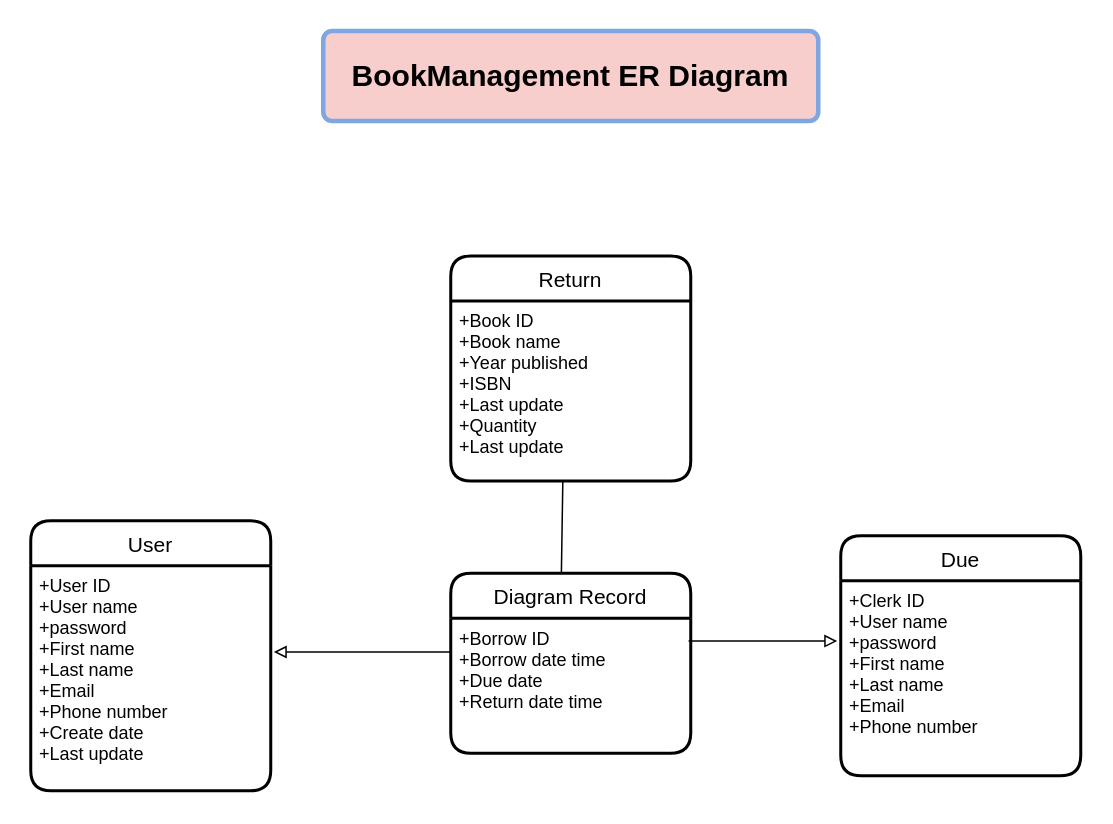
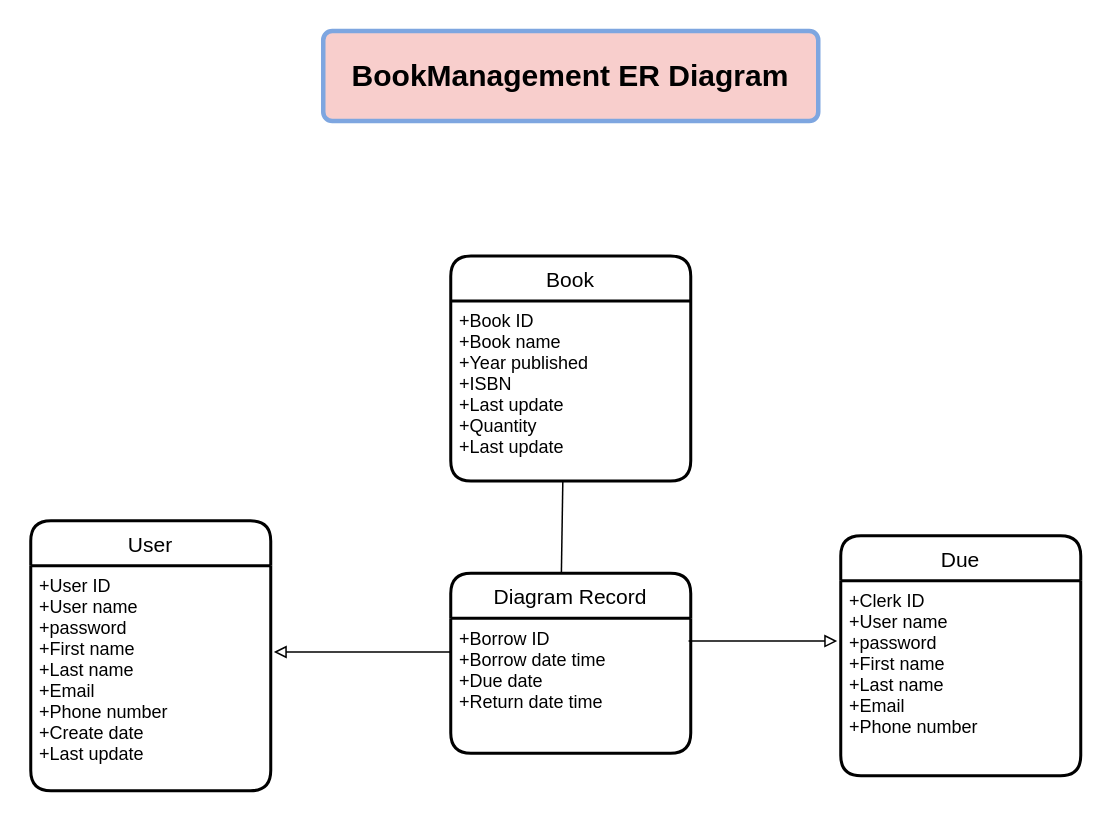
  <mxCell id="0" />
  <mxCell id="1" parent="0" />
- <mxCell id="2" value="Return" style="swimlane;childLayout=stackLayout;horizontal=1;startSize=30;horizontalStack=0;rounded=1;fontSize=14;fontStyle=0;strokeWidth=2;resizeParent=0;resizeLast=1;shadow=0;dashed=0;align=center;" parent="1" vertex="1"><mxGeometry x="300" y="170" width="160" height="150" as="geometry" /></mxCell>
+ <mxCell id="2" value="Book" style="swimlane;childLayout=stackLayout;horizontal=1;startSize=30;horizontalStack=0;rounded=1;fontSize=14;fontStyle=0;strokeWidth=2;resizeParent=0;resizeLast=1;shadow=0;dashed=0;align=center;" parent="1" vertex="1"><mxGeometry x="300" y="170" width="160" height="150" as="geometry" /></mxCell>
  <mxCell id="3" value="+Book ID&#10;+Book name&#10;+Year published&#10;+ISBN&#10;+Last update&#10;+Quantity&#10;+Last update" style="align=left;strokeColor=none;fillColor=none;spacingLeft=4;fontSize=12;verticalAlign=top;resizable=0;rotatable=0;part=1;" parent="2" vertex="1"><mxGeometry y="30" width="160" height="120" as="geometry" /></mxCell>
  <mxCell id="4" value="User" style="swimlane;childLayout=stackLayout;horizontal=1;startSize=30;horizontalStack=0;rounded=1;fontSize=14;fontStyle=0;strokeWidth=2;resizeParent=0;resizeLast=1;shadow=0;dashed=0;align=center;" parent="1" vertex="1"><mxGeometry x="20" y="346.53" width="160" height="180" as="geometry" /></mxCell>
  <mxCell id="5" value="+User ID&#10;+User name&#10;+password&#10;+First name&#10;+Last name&#10;+Email&#10;+Phone number&#10;+Create date&#10;+Last update" style="align=left;strokeColor=none;fillColor=none;spacingLeft=4;fontSize=12;verticalAlign=top;resizable=0;rotatable=0;part=1;" parent="4" vertex="1"><mxGeometry y="30" width="160" height="150" as="geometry" /></mxCell>
  <mxCell id="6" value="Due" style="swimlane;childLayout=stackLayout;horizontal=1;startSize=30;horizontalStack=0;rounded=1;fontSize=14;fontStyle=0;strokeWidth=2;resizeParent=0;resizeLast=1;shadow=0;dashed=0;align=center;" parent="1" vertex="1"><mxGeometry x="560" y="356.53" width="160" height="160" as="geometry" /></mxCell>
  <mxCell id="7" value="+Clerk ID&#10;+User name&#10;+password&#10;+First name&#10;+Last name&#10;+Email&#10;+Phone number" style="align=left;strokeColor=none;fillColor=none;spacingLeft=4;fontSize=12;verticalAlign=top;resizable=0;rotatable=0;part=1;" parent="6" vertex="1"><mxGeometry y="30" width="160" height="130" as="geometry" /></mxCell>
  <mxCell id="8" value="Diagram Record" style="swimlane;childLayout=stackLayout;horizontal=1;startSize=30;horizontalStack=0;rounded=1;fontSize=14;fontStyle=0;strokeWidth=2;resizeParent=0;resizeLast=1;shadow=0;dashed=0;align=center;" parent="1" vertex="1"><mxGeometry x="300" y="381.53" width="160" height="120" as="geometry" /></mxCell>
  <mxCell id="9" value="+Borrow ID&#10;+Borrow date time&#10;+Due date&#10;+Return date time" style="align=left;strokeColor=none;fillColor=none;spacingLeft=4;fontSize=12;verticalAlign=top;resizable=0;rotatable=0;part=1;" parent="8" vertex="1"><mxGeometry y="30" width="160" height="90" as="geometry" /></mxCell>
  <mxCell id="10" value="" style="endArrow=none;html=1;rounded=0;exitX=0.467;exitY=0.983;exitDx=0;exitDy=0;entryX=0.461;entryY=-0.005;entryDx=0;entryDy=0;entryPerimeter=0;exitPerimeter=0;startArrow=none;startFill=0;" parent="1" target="8" edge="1"><mxGeometry relative="1" as="geometry"><mxPoint x="374.72" y="320" as="sourcePoint" /><mxPoint x="480" y="291.53" as="targetPoint" /></mxGeometry></mxCell>
  <mxCell id="11" value="" style="endArrow=none;html=1;rounded=0;entryX=0;entryY=0.25;entryDx=0;entryDy=0;startArrow=block;startFill=0;exitX=1.013;exitY=0.383;exitDx=0;exitDy=0;exitPerimeter=0;" parent="1" target="9" edge="1" source="5"><mxGeometry relative="1" as="geometry"><mxPoint x="225" y="440" as="sourcePoint" /><mxPoint x="290" y="436.53" as="targetPoint" /></mxGeometry></mxCell>
  <mxCell id="12" value="" style="endArrow=block;html=1;rounded=0;entryX=-0.015;entryY=0.309;entryDx=0;entryDy=0;entryPerimeter=0;exitX=0.991;exitY=0.168;exitDx=0;exitDy=0;exitPerimeter=0;endFill=0;" parent="1" source="9" target="7" edge="1"><mxGeometry relative="1" as="geometry"><mxPoint x="490" y="431.53" as="sourcePoint" /><mxPoint x="480" y="361.53" as="targetPoint" /></mxGeometry></mxCell>
  <mxCell id="13" value="&lt;h2&gt;&lt;font style=&quot;font-size: 20px;&quot;&gt;BookManagement ER Diagram&lt;/font&gt;&lt;/h2&gt;" style="rounded=1;arcSize=10;whiteSpace=wrap;html=1;align=center;strokeWidth=3;strokeColor=#7EA6E0;fillColor=#f8cecc;" parent="1" vertex="1"><mxGeometry x="215" y="20" width="330" height="60" as="geometry" /></mxCell>
